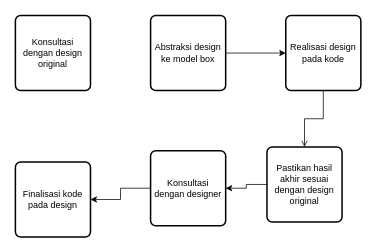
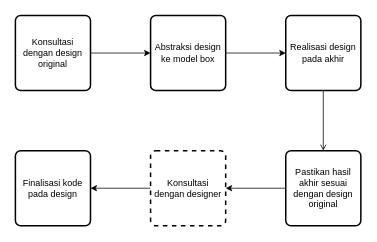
  <mxCell id="0" />
  <mxCell id="1" parent="0" />
+ <mxCell id="2" value="" style="edgeStyle=orthogonalEdgeStyle;rounded=0;orthogonalLoop=1;jettySize=auto;html=1;" edge="1" parent="1" source="3" target="5"><mxGeometry relative="1" as="geometry" /></mxCell>
  <mxCell id="3" value="Konsultasi dengan design original" style="rounded=1;whiteSpace=wrap;html=1;absoluteArcSize=1;arcSize=14;strokeWidth=2;" vertex="1" parent="1"><mxGeometry x="20" y="20" width="100" height="100" as="geometry" /></mxCell>
  <mxCell id="4" value="" style="edgeStyle=orthogonalEdgeStyle;rounded=0;orthogonalLoop=1;jettySize=auto;html=1;" edge="1" parent="1" source="5" target="7"><mxGeometry relative="1" as="geometry" /></mxCell>
  <mxCell id="5" value="Abstraksi design ke model box" style="rounded=1;whiteSpace=wrap;html=1;absoluteArcSize=1;arcSize=14;strokeWidth=2;" vertex="1" parent="1"><mxGeometry x="200" y="20" width="100" height="100" as="geometry" /></mxCell>
  <mxCell id="6" value="" style="edgeStyle=orthogonalEdgeStyle;rounded=0;orthogonalLoop=1;jettySize=auto;html=1;endArrow=open;" edge="1" parent="1" source="7" target="9"><mxGeometry relative="1" as="geometry" /></mxCell>
- <mxCell id="7" value="Realisasi design pada kode" style="rounded=1;whiteSpace=wrap;html=1;absoluteArcSize=1;arcSize=14;strokeWidth=2;" vertex="1" parent="1"><mxGeometry x="380" y="20" width="100" height="100" as="geometry" /></mxCell>
+ <mxCell id="7" value="Realisasi design pada akhir" style="rounded=1;whiteSpace=wrap;html=1;absoluteArcSize=1;arcSize=14;strokeWidth=2;" vertex="1" parent="1"><mxGeometry x="380" y="20" width="100" height="100" as="geometry" /></mxCell>
  <mxCell id="8" value="" style="edgeStyle=orthogonalEdgeStyle;rounded=0;orthogonalLoop=1;jettySize=auto;html=1;" edge="1" parent="1" source="9" target="11"><mxGeometry relative="1" as="geometry" /></mxCell>
- <mxCell id="9" value="Pastikan hasil akhir sesuai dengan design original" style="rounded=1;whiteSpace=wrap;html=1;absoluteArcSize=1;arcSize=14;strokeWidth=2;" vertex="1" parent="1"><mxGeometry x="355" y="195" width="100" height="100" as="geometry" /></mxCell>
+ <mxCell id="9" value="Pastikan hasil akhir sesuai dengan design original" style="rounded=1;whiteSpace=wrap;html=1;absoluteArcSize=1;arcSize=14;strokeWidth=2;" vertex="1" parent="1"><mxGeometry x="380" y="200" width="100" height="100" as="geometry" /></mxCell>
  <mxCell id="10" value="" style="edgeStyle=orthogonalEdgeStyle;rounded=0;orthogonalLoop=1;jettySize=auto;html=1;" edge="1" parent="1" source="11" target="12"><mxGeometry relative="1" as="geometry" /></mxCell>
- <mxCell id="11" value="Konsultasi dengan designer" style="rounded=1;whiteSpace=wrap;html=1;absoluteArcSize=1;arcSize=14;strokeWidth=2;" vertex="1" parent="1"><mxGeometry x="200" y="200" width="100" height="100" as="geometry" /></mxCell>
- <mxCell id="12" value="Finalisasi kode pada design" style="rounded=1;whiteSpace=wrap;html=1;absoluteArcSize=1;arcSize=14;strokeWidth=2;" vertex="1" parent="1"><mxGeometry x="20" y="215" width="100" height="100" as="geometry" /></mxCell>
+ <mxCell id="11" value="Konsultasi dengan designer" style="rounded=1;whiteSpace=wrap;html=1;absoluteArcSize=1;arcSize=14;strokeWidth=2;dashed=1;" vertex="1" parent="1"><mxGeometry x="200" y="200" width="100" height="100" as="geometry" /></mxCell>
+ <mxCell id="12" value="Finalisasi kode pada design" style="rounded=1;whiteSpace=wrap;html=1;absoluteArcSize=1;arcSize=14;strokeWidth=2;" vertex="1" parent="1"><mxGeometry x="20" y="200" width="100" height="100" as="geometry" /></mxCell>
